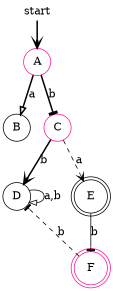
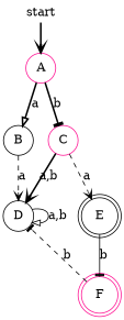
  digraph {
    fontname="DejaVu Serif"
    rankdir=TB
    node [color=black fontname="DejaVu Serif" shape=circle]
    edge [arrowhead=vee fontname="DejaVu Serif" style=bold]
    E [shape=doublecircle width=0.5]
    F [color=deeppink shape=doublecircle width=0.5]
    D [width=0.5]
    start [height=0 shape=none width=0]
    A [color=deeppink width=0.5]
    B [width=0.5]
    C [color=deeppink width=0.5]
    E -> F [arrowhead=tee label=b style=solid]
    F -> D [arrowhead=tee constraint=false label=b style=dashed]
    D -> D [arrowhead=onormal label="a,b" style=solid]
    start -> A
    A -> B [arrowhead=onormal label=a]
    A -> C [arrowhead=tee label=b]
+   B -> D [label=a style=dashed]
    C -> E [label=a style=dashed]
-   C -> D [label=b]
+   C -> D [label="a,b"]
  }
